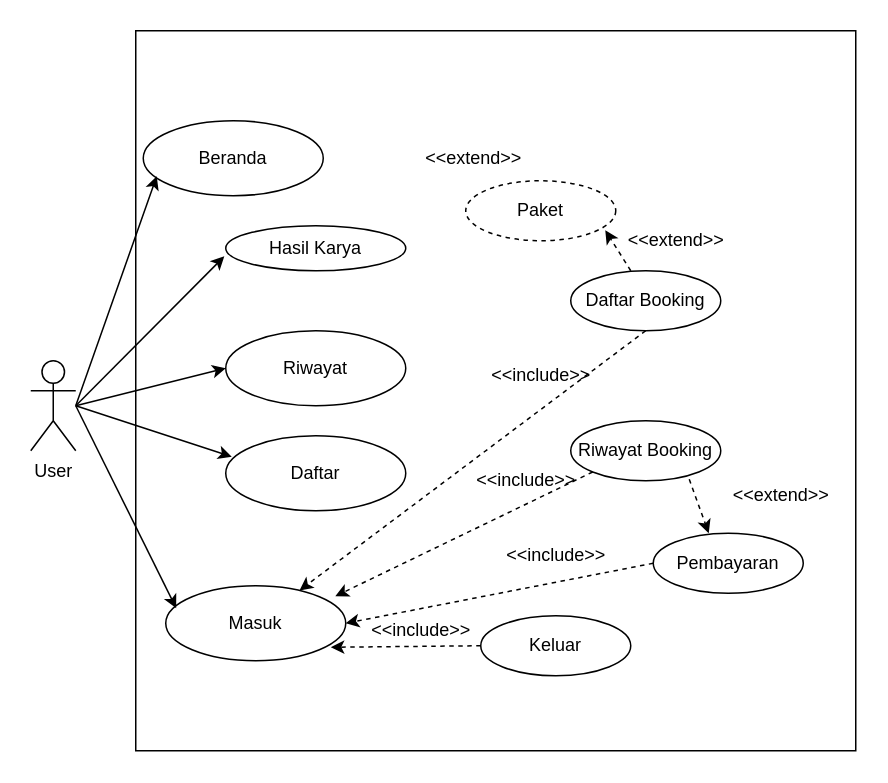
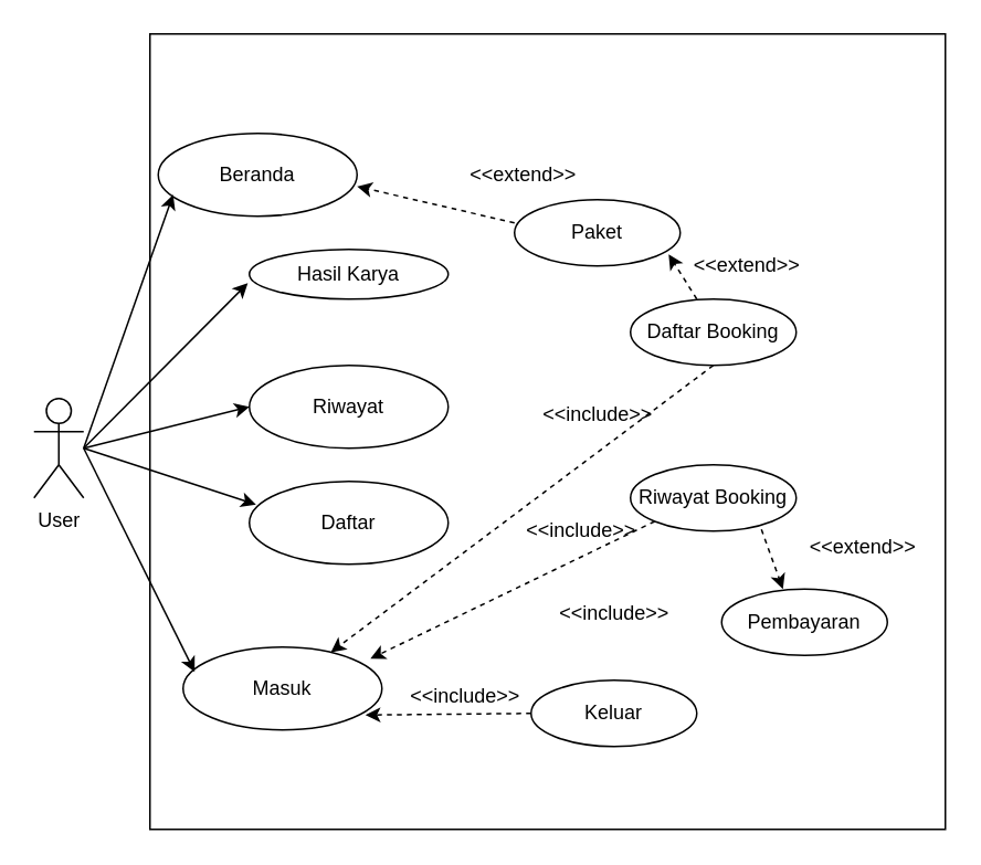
  <mxCell id="0" />
  <mxCell id="1" parent="0" />
  <mxCell id="2" value="" style="whiteSpace=wrap;html=1;aspect=fixed;" vertex="1" parent="1"><mxGeometry x="90" y="20" width="480" height="480" as="geometry" /></mxCell>
  <mxCell id="3" value="User" style="shape=umlActor;verticalLabelPosition=bottom;verticalAlign=top;html=1;outlineConnect=0;" vertex="1" parent="1"><mxGeometry x="20" y="240" width="30" height="60" as="geometry" /></mxCell>
  <mxCell id="4" value="Beranda" style="ellipse;whiteSpace=wrap;html=1;" vertex="1" parent="1"><mxGeometry x="95" y="80" width="120" height="50" as="geometry" /></mxCell>
  <mxCell id="5" value="Hasil Karya" style="ellipse;whiteSpace=wrap;html=1;" vertex="1" parent="1"><mxGeometry x="150" y="150" width="120" height="30" as="geometry" /></mxCell>
  <mxCell id="6" value="Riwayat" style="ellipse;whiteSpace=wrap;html=1;" vertex="1" parent="1"><mxGeometry x="150" y="220" width="120" height="50" as="geometry" /></mxCell>
  <mxCell id="7" value="Daftar" style="ellipse;whiteSpace=wrap;html=1;" vertex="1" parent="1"><mxGeometry x="150" y="290" width="120" height="50" as="geometry" /></mxCell>
  <mxCell id="8" value="Masuk" style="ellipse;whiteSpace=wrap;html=1;" vertex="1" parent="1"><mxGeometry x="110" y="390" width="120" height="50" as="geometry" /></mxCell>
- <mxCell id="9" value="Paket" style="ellipse;whiteSpace=wrap;html=1;dashed=1;" vertex="1" parent="1"><mxGeometry x="310" y="120" width="100" height="40" as="geometry" /></mxCell>
+ <mxCell id="9" value="Paket" style="ellipse;whiteSpace=wrap;html=1;" vertex="1" parent="1"><mxGeometry x="310" y="120" width="100" height="40" as="geometry" /></mxCell>
  <mxCell id="10" value="Daftar Booking" style="ellipse;whiteSpace=wrap;html=1;" vertex="1" parent="1"><mxGeometry x="380" y="180" width="100" height="40" as="geometry" /></mxCell>
  <mxCell id="11" value="Riwayat Booking" style="ellipse;whiteSpace=wrap;html=1;" vertex="1" parent="1"><mxGeometry x="380" y="280" width="100" height="40" as="geometry" /></mxCell>
  <mxCell id="12" value="Pembayaran" style="ellipse;whiteSpace=wrap;html=1;" vertex="1" parent="1"><mxGeometry x="435" y="355" width="100" height="40" as="geometry" /></mxCell>
  <mxCell id="13" value="" style="endArrow=classic;html=1;entryX=0.075;entryY=0.74;entryDx=0;entryDy=0;entryPerimeter=0;" edge="1" parent="1" target="4"><mxGeometry width="50" height="50" relative="1" as="geometry"><mxPoint x="50" y="270" as="sourcePoint" /><mxPoint x="100" y="220" as="targetPoint" /></mxGeometry></mxCell>
  <mxCell id="14" value="" style="endArrow=classic;html=1;entryX=-0.008;entryY=0.68;entryDx=0;entryDy=0;entryPerimeter=0;" edge="1" parent="1" target="5"><mxGeometry width="50" height="50" relative="1" as="geometry"><mxPoint x="50" y="270" as="sourcePoint" /><mxPoint x="159" y="117" as="targetPoint" /></mxGeometry></mxCell>
  <mxCell id="15" value="" style="endArrow=classic;html=1;entryX=0;entryY=0.5;entryDx=0;entryDy=0;" edge="1" parent="1" target="6"><mxGeometry width="50" height="50" relative="1" as="geometry"><mxPoint x="50" y="270" as="sourcePoint" /><mxPoint x="150" y="245" as="targetPoint" /></mxGeometry></mxCell>
  <mxCell id="16" value="" style="endArrow=classic;html=1;" edge="1" parent="1"><mxGeometry width="50" height="50" relative="1" as="geometry"><mxPoint x="50" y="270" as="sourcePoint" /><mxPoint x="154" y="304" as="targetPoint" /></mxGeometry></mxCell>
  <mxCell id="17" value="" style="endArrow=classic;html=1;entryX=0.058;entryY=0.3;entryDx=0;entryDy=0;entryPerimeter=0;" edge="1" parent="1" target="8"><mxGeometry width="50" height="50" relative="1" as="geometry"><mxPoint x="50" y="270" as="sourcePoint" /><mxPoint x="154" y="304" as="targetPoint" /></mxGeometry></mxCell>
+ <mxCell id="18" value="" style="endArrow=classic;html=1;entryX=1;entryY=0.64;entryDx=0;entryDy=0;entryPerimeter=0;dashed=1;exitX=0;exitY=0.35;exitDx=0;exitDy=0;exitPerimeter=0;" edge="1" parent="1" source="9" target="4"><mxGeometry width="50" height="50" relative="1" as="geometry"><mxPoint x="310" y="140" as="sourcePoint" /><mxPoint x="360" y="90" as="targetPoint" /></mxGeometry></mxCell>
  <mxCell id="19" value="" style="endArrow=classic;html=1;dashed=1;entryX=0.93;entryY=0.825;entryDx=0;entryDy=0;entryPerimeter=0;" edge="1" parent="1" target="9"><mxGeometry width="50" height="50" relative="1" as="geometry"><mxPoint x="420" y="180" as="sourcePoint" /><mxPoint x="470" y="130" as="targetPoint" /></mxGeometry></mxCell>
  <mxCell id="20" value="" style="endArrow=classic;html=1;dashed=1;" edge="1" parent="1" target="8"><mxGeometry width="50" height="50" relative="1" as="geometry"><mxPoint x="430" y="220" as="sourcePoint" /><mxPoint x="480" y="170" as="targetPoint" /></mxGeometry></mxCell>
  <mxCell id="21" value="" style="endArrow=classic;html=1;dashed=1;exitX=0;exitY=1;exitDx=0;exitDy=0;entryX=0.942;entryY=0.14;entryDx=0;entryDy=0;entryPerimeter=0;" edge="1" parent="1" source="11" target="8"><mxGeometry width="50" height="50" relative="1" as="geometry"><mxPoint x="430" y="220" as="sourcePoint" /><mxPoint x="239.139" y="363.146" as="targetPoint" /></mxGeometry></mxCell>
  <mxCell id="22" value="" style="endArrow=classic;html=1;dashed=1;exitX=0.79;exitY=0.975;exitDx=0;exitDy=0;entryX=0.37;entryY=0;entryDx=0;entryDy=0;exitPerimeter=0;entryPerimeter=0;" edge="1" parent="1" source="11" target="12"><mxGeometry width="50" height="50" relative="1" as="geometry"><mxPoint x="394.645" y="314.142" as="sourcePoint" /><mxPoint x="263.04" y="367" as="targetPoint" /></mxGeometry></mxCell>
- <mxCell id="23" value="" style="endArrow=classic;html=1;dashed=1;exitX=0;exitY=0.5;exitDx=0;exitDy=0;entryX=1;entryY=0.5;entryDx=0;entryDy=0;" edge="1" parent="1" source="12" target="8"><mxGeometry width="50" height="50" relative="1" as="geometry"><mxPoint x="394.645" y="314.142" as="sourcePoint" /><mxPoint x="263.04" y="367" as="targetPoint" /></mxGeometry></mxCell>
  <mxCell id="24" value="Keluar" style="ellipse;whiteSpace=wrap;html=1;" vertex="1" parent="1"><mxGeometry x="320" y="410" width="100" height="40" as="geometry" /></mxCell>
  <mxCell id="25" value="" style="endArrow=classic;html=1;dashed=1;entryX=0.917;entryY=0.82;entryDx=0;entryDy=0;entryPerimeter=0;" edge="1" parent="1" target="8"><mxGeometry width="50" height="50" relative="1" as="geometry"><mxPoint x="320" y="430" as="sourcePoint" /><mxPoint x="370" y="380" as="targetPoint" /></mxGeometry></mxCell>
  <mxCell id="26" value="&amp;lt;&amp;lt;extend&amp;gt;&amp;gt;" style="text;html=1;align=center;verticalAlign=middle;resizable=0;points=[];autosize=1;" vertex="1" parent="1"><mxGeometry x="275" y="95" width="80" height="20" as="geometry" /></mxCell>
  <mxCell id="27" value="&amp;lt;&amp;lt;extend&amp;gt;&amp;gt;" style="text;html=1;align=center;verticalAlign=middle;resizable=0;points=[];autosize=1;" vertex="1" parent="1"><mxGeometry x="410" y="150" width="80" height="20" as="geometry" /></mxCell>
  <mxCell id="28" value="&amp;lt;&amp;lt;include&amp;gt;&amp;gt;" style="text;html=1;align=center;verticalAlign=middle;resizable=0;points=[];autosize=1;" vertex="1" parent="1"><mxGeometry x="320" y="240" width="80" height="20" as="geometry" /></mxCell>
  <mxCell id="29" value="&amp;lt;&amp;lt;include&amp;gt;&amp;gt;" style="text;html=1;align=center;verticalAlign=middle;resizable=0;points=[];autosize=1;" vertex="1" parent="1"><mxGeometry x="310" y="310" width="80" height="20" as="geometry" /></mxCell>
  <mxCell id="30" value="&amp;lt;&amp;lt;include&amp;gt;&amp;gt;" style="text;html=1;align=center;verticalAlign=middle;resizable=0;points=[];autosize=1;" vertex="1" parent="1"><mxGeometry x="330" y="360" width="80" height="20" as="geometry" /></mxCell>
  <mxCell id="31" value="&amp;lt;&amp;lt;include&amp;gt;&amp;gt;" style="text;html=1;align=center;verticalAlign=middle;resizable=0;points=[];autosize=1;" vertex="1" parent="1"><mxGeometry x="240" y="410" width="80" height="20" as="geometry" /></mxCell>
  <mxCell id="32" value="&amp;lt;&amp;lt;extend&amp;gt;&amp;gt;" style="text;html=1;align=center;verticalAlign=middle;resizable=0;points=[];autosize=1;" vertex="1" parent="1"><mxGeometry x="480" y="320" width="80" height="20" as="geometry" /></mxCell>
